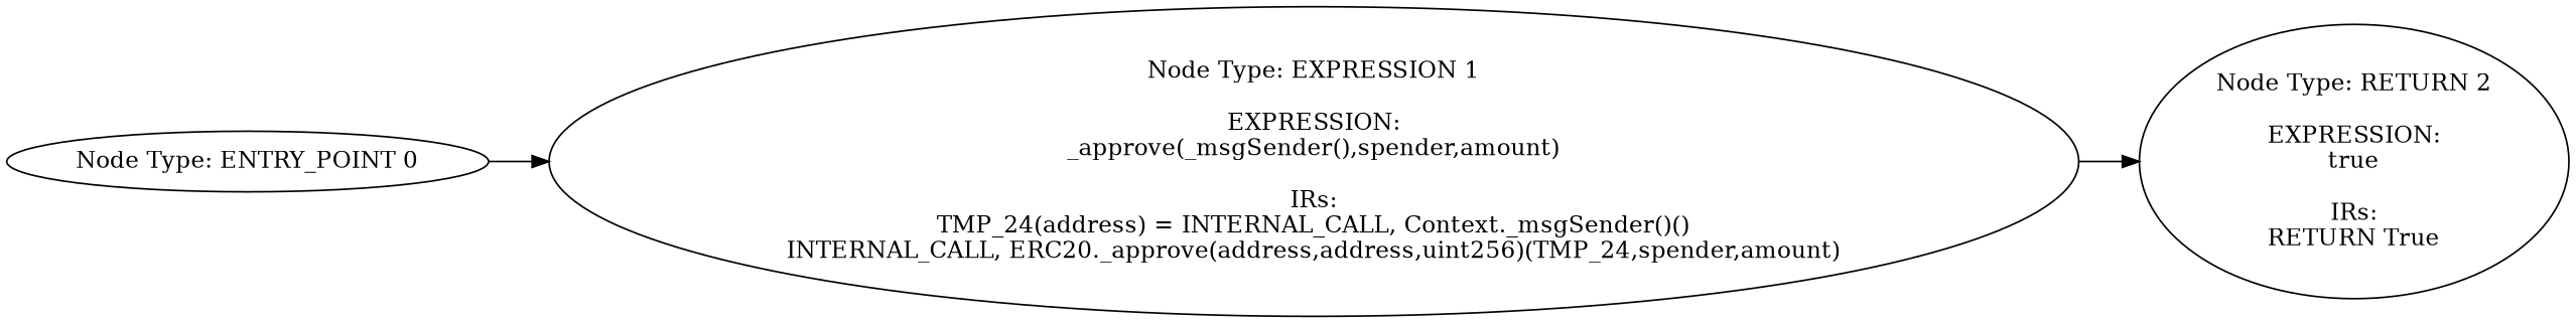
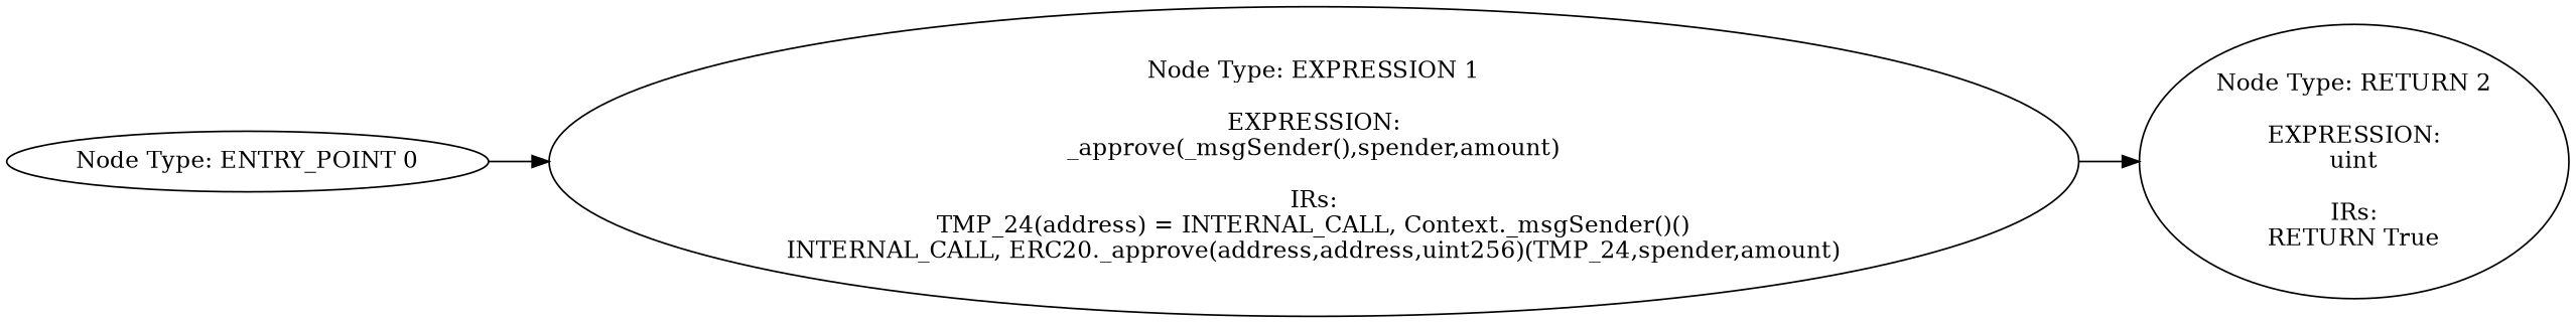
  digraph {
    rankdir=LR
    n1 [label="Node Type: ENTRY_POINT 0\n"]
    n2 [label="Node Type: EXPRESSION 1\n\nEXPRESSION:\n_approve(_msgSender(),spender,amount)\n\nIRs:\nTMP_24(address) = INTERNAL_CALL, Context._msgSender()()\nINTERNAL_CALL, ERC20._approve(address,address,uint256)(TMP_24,spender,amount)"]
-   n3 [label="Node Type: RETURN 2\n\nEXPRESSION:\ntrue\n\nIRs:\nRETURN True"]
+   n3 [label="Node Type: RETURN 2\n\nEXPRESSION:\nuint\n\nIRs:\nRETURN True"]
    n1 -> n2
    n2 -> n3
  }
